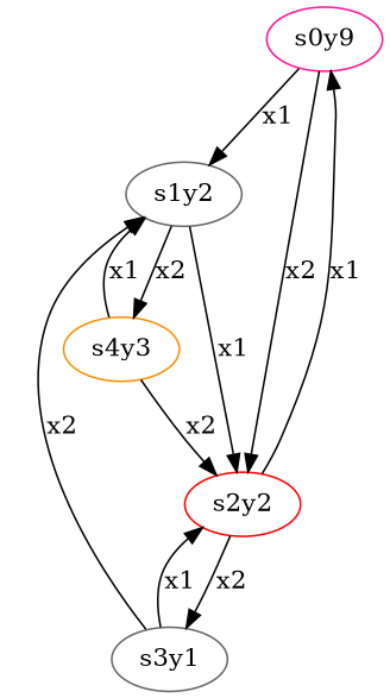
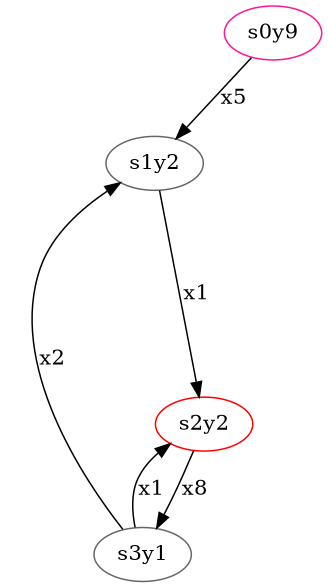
  digraph {
    node [color=gray40]
    n1 [color=deeppink label=s0y9]
    s1y2
    n3 [color=red label=s2y2]
-   s4y3 [color=darkorange]
    s3y1
-   n1 -> s1y2 [label=x1]
-   n1 -> n3 [label=x2]
+   n1 -> s1y2 [label=x5]
    s1y2 -> n3 [label=x1]
-   s1y2 -> s4y3 [label=x2]
-   n3 -> n1 [label=x1]
-   n3 -> s3y1 [label=x2]
-   s4y3 -> s1y2 [label=x1]
-   s4y3 -> n3 [label=x2]
+   n3 -> s3y1 [label=x8]
    s3y1 -> s1y2 [label=x2]
    s3y1 -> n3 [label=x1]
  }
